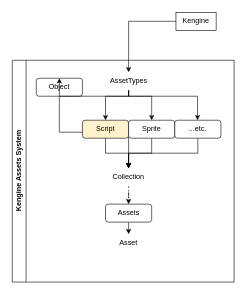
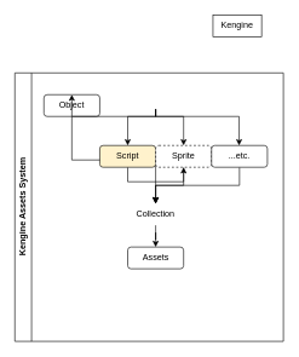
  <mxCell id="0" />
  <mxCell id="1" parent="0" />
  <mxCell id="2" value="Kengine Assets System" style="swimlane;horizontal=0;whiteSpace=wrap;html=1;startSize=23;movable=1;resizable=1;rotatable=1;deletable=1;editable=1;locked=0;connectable=1;" vertex="1" parent="1"><mxGeometry x="20" y="100" width="370" height="370" as="geometry"><mxRectangle x="80" y="100" width="40" height="170" as="alternateBounds" /></mxGeometry></mxCell>
  <mxCell id="3" style="edgeStyle=orthogonalEdgeStyle;rounded=0;orthogonalLoop=1;jettySize=auto;html=1;exitX=0.5;exitY=1;exitDx=0;exitDy=0;entryX=0.5;entryY=0;entryDx=0;entryDy=0;" edge="1" parent="2" source="4" target="17"><mxGeometry relative="1" as="geometry" /></mxCell>
  <mxCell id="4" value="Object" style="rounded=1;whiteSpace=wrap;html=1;" vertex="1" parent="2"><mxGeometry x="40" y="30" width="77" height="30" as="geometry" /></mxCell>
- <mxCell id="5" style="edgeStyle=orthogonalEdgeStyle;rounded=0;orthogonalLoop=1;jettySize=auto;html=1;exitX=0.5;exitY=1;exitDx=0;exitDy=0;entryX=0.5;entryY=0;entryDx=0;entryDy=0;" edge="1" parent="2" source="6" target="17"><mxGeometry relative="1" as="geometry" /></mxCell>
+ <mxCell id="5" style="edgeStyle=orthogonalEdgeStyle;rounded=0;orthogonalLoop=1;jettySize=auto;html=1;exitX=0.5;exitY=1;exitDx=0;exitDy=0;" edge="1" parent="2" source="6" target="8"><mxGeometry relative="1" as="geometry" /></mxCell>
  <mxCell id="6" value="Script" style="rounded=1;whiteSpace=wrap;html=1;fillColor=#fff2cc;" vertex="1" parent="2"><mxGeometry x="117" y="100" width="77" height="30" as="geometry" /></mxCell>
  <mxCell id="7" style="edgeStyle=orthogonalEdgeStyle;rounded=0;orthogonalLoop=1;jettySize=auto;html=1;exitX=0.5;exitY=1;exitDx=0;exitDy=0;entryX=0.5;entryY=0;entryDx=0;entryDy=0;" edge="1" parent="2" source="8" target="17"><mxGeometry relative="1" as="geometry" /></mxCell>
- <mxCell id="8" value="Sprite" style="rounded=1;whiteSpace=wrap;html=1;" vertex="1" parent="2"><mxGeometry x="194" y="100" width="77" height="30" as="geometry" /></mxCell>
+ <mxCell id="8" value="Sprite" style="rounded=1;whiteSpace=wrap;html=1;dashed=1;" vertex="1" parent="2"><mxGeometry x="194" y="100" width="77" height="30" as="geometry" /></mxCell>
  <mxCell id="9" style="edgeStyle=orthogonalEdgeStyle;rounded=0;orthogonalLoop=1;jettySize=auto;html=1;exitX=0.5;exitY=1;exitDx=0;exitDy=0;entryX=0.5;entryY=0;entryDx=0;entryDy=0;" edge="1" parent="2" source="10" target="17"><mxGeometry relative="1" as="geometry" /></mxCell>
  <mxCell id="10" value="...etc." style="rounded=1;whiteSpace=wrap;html=1;" vertex="1" parent="2"><mxGeometry x="271" y="100" width="77" height="30" as="geometry" /></mxCell>
  <mxCell id="11" style="edgeStyle=orthogonalEdgeStyle;rounded=0;orthogonalLoop=1;jettySize=auto;html=1;exitX=0.5;exitY=1;exitDx=0;exitDy=0;entryX=0.5;entryY=0;entryDx=0;entryDy=0;" edge="1" parent="2" target="8"><mxGeometry relative="1" as="geometry"><mxPoint x="194" y="50" as="sourcePoint" /><Array as="points"><mxPoint x="233" y="60" /></Array></mxGeometry></mxCell>
  <mxCell id="12" style="edgeStyle=orthogonalEdgeStyle;rounded=0;orthogonalLoop=1;jettySize=auto;html=1;exitX=0.5;exitY=1;exitDx=0;exitDy=0;entryX=0.5;entryY=0;entryDx=0;entryDy=0;" edge="1" parent="2" target="6"><mxGeometry relative="1" as="geometry"><mxPoint x="194" y="50" as="sourcePoint" /><Array as="points"><mxPoint x="155" y="60" /></Array></mxGeometry></mxCell>
  <mxCell id="13" style="edgeStyle=orthogonalEdgeStyle;rounded=0;orthogonalLoop=1;jettySize=auto;html=1;exitX=0.5;exitY=1;exitDx=0;exitDy=0;" edge="1" parent="2" target="10"><mxGeometry relative="1" as="geometry"><mxPoint x="194" y="50" as="sourcePoint" /><Array as="points"><mxPoint x="194" y="60" /><mxPoint x="309" y="60" /></Array></mxGeometry></mxCell>
  <mxCell id="14" style="edgeStyle=orthogonalEdgeStyle;rounded=0;orthogonalLoop=1;jettySize=auto;html=1;exitX=0.5;exitY=1;exitDx=0;exitDy=0;entryX=0.5;entryY=0;entryDx=0;entryDy=0;" edge="1" parent="2" target="4"><mxGeometry relative="1" as="geometry"><mxPoint x="194" y="50" as="sourcePoint" /><Array as="points"><mxPoint x="194" y="60" /><mxPoint x="79" y="60" /></Array></mxGeometry></mxCell>
- <mxCell id="15" value="AssetTypes" style="text;html=1;strokeColor=none;fillColor=none;align=center;verticalAlign=middle;whiteSpace=wrap;rounded=0;" vertex="1" parent="2"><mxGeometry x="158.5" y="20" width="71" height="30" as="geometry" /></mxCell>
- <mxCell id="16" value="" style="edgeStyle=orthogonalEdgeStyle;rounded=0;orthogonalLoop=1;jettySize=auto;html=1;dashed=1;" edge="1" parent="2" source="17" target="19"><mxGeometry relative="1" as="geometry" /></mxCell>
+ <mxCell id="16" value="" style="edgeStyle=orthogonalEdgeStyle;rounded=0;orthogonalLoop=1;jettySize=auto;html=1;" edge="1" parent="2" source="17" target="19"><mxGeometry relative="1" as="geometry" /></mxCell>
  <mxCell id="17" value="Collection" style="text;html=1;strokeColor=none;fillColor=none;align=center;verticalAlign=middle;whiteSpace=wrap;rounded=0;" vertex="1" parent="2"><mxGeometry x="164" y="180" width="60" height="30" as="geometry" /></mxCell>
- <mxCell id="18" style="edgeStyle=orthogonalEdgeStyle;rounded=0;orthogonalLoop=1;jettySize=auto;html=1;exitX=0.5;exitY=1;exitDx=0;exitDy=0;entryX=0.5;entryY=0;entryDx=0;entryDy=0;" edge="1" parent="2" source="19" target="20"><mxGeometry relative="1" as="geometry" /></mxCell>
  <mxCell id="19" value="Assets" style="rounded=1;whiteSpace=wrap;html=1;" vertex="1" parent="2"><mxGeometry x="155.5" y="240" width="77" height="30" as="geometry" /></mxCell>
- <mxCell id="20" value="Asset" style="text;html=1;strokeColor=none;fillColor=none;align=center;verticalAlign=middle;whiteSpace=wrap;rounded=0;" vertex="1" parent="2"><mxGeometry x="164" y="290" width="60" height="30" as="geometry" /></mxCell>
- <mxCell id="21" style="edgeStyle=orthogonalEdgeStyle;rounded=0;orthogonalLoop=1;jettySize=auto;html=1;" edge="1" parent="1" source="22" target="15"><mxGeometry relative="1" as="geometry" /></mxCell>
  <mxCell id="22" value="Kengine" style="whiteSpace=wrap;html=1;rounded=0;" vertex="1" parent="1"><mxGeometry x="293" y="20" width="67" height="30" as="geometry" /></mxCell>
